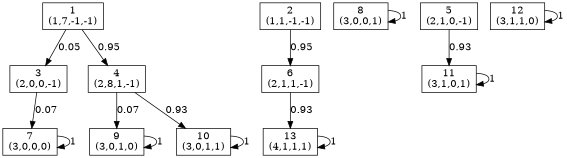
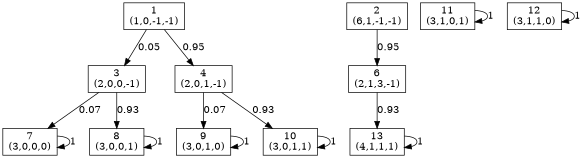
  digraph {
    node [shape=box]
-   n1 [label="1\n(1,7,-1,-1)"]
+   n1 [label="1\n(1,0,-1,-1)"]
    n2 [label="3\n(2,0,0,-1)"]
-   n3 [label="4\n(2,8,1,-1)"]
-   n4 [label="2\n(1,1,-1,-1)"]
-   n5 [label="6\n(2,1,1,-1)"]
+   n3 [label="4\n(2,0,1,-1)"]
+   n4 [label="2\n(6,1,-1,-1)"]
+   n5 [label="6\n(2,1,3,-1)"]
    n6 [label="7\n(3,0,0,0)"]
    n7 [label="8\n(3,0,0,1)"]
    n8 [label="9\n(3,0,1,0)"]
    n9 [label="10\n(3,0,1,1)"]
-   n10 [label="5\n(2,1,0,-1)"]
    n11 [label="11\n(3,1,0,1)"]
    n12 [label="13\n(4,1,1,1)"]
    n13 [label="12\n(3,1,1,0)"]
    n1 -> n2 [label=0.05]
    n1 -> n3 [label=0.95]
    n2 -> n6 [label=0.07]
+   n2 -> n7 [label=0.93]
    n3 -> n8 [label=0.07]
    n3 -> n9 [label=0.93]
    n4 -> n5 [label=0.95]
    n5 -> n12 [label=0.93]
    n6 -> n6 [label=1]
    n7 -> n7 [label=1]
    n8 -> n8 [label=1]
    n9 -> n9 [label=1]
-   n10 -> n11 [label=0.93]
    n11 -> n11 [label=1]
    n12 -> n12 [label=1]
    n13 -> n13 [label=1]
  }
